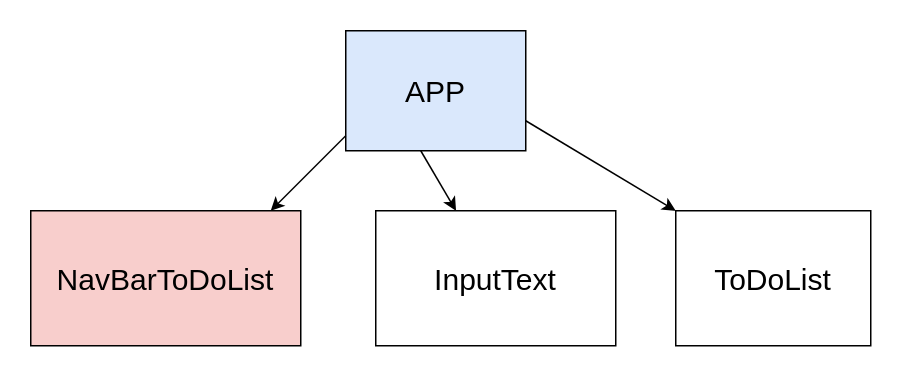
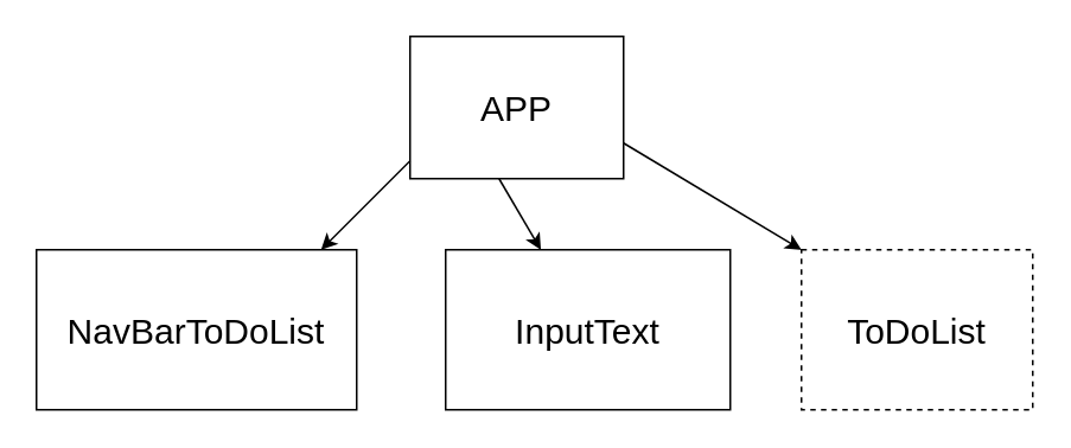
  <mxCell id="0" />
  <mxCell id="1" parent="0" />
- <mxCell id="2" value="&lt;font style=&quot;font-size: 20px;&quot;&gt;NavBarToDoList&lt;/font&gt;" style="rounded=0;whiteSpace=wrap;html=1;fillColor=#f8cecc;" vertex="1" parent="1"><mxGeometry x="20" y="140" width="180" height="90" as="geometry" /></mxCell>
+ <mxCell id="2" value="&lt;font style=&quot;font-size: 20px;&quot;&gt;NavBarToDoList&lt;/font&gt;" style="rounded=0;whiteSpace=wrap;html=1;" vertex="1" parent="1"><mxGeometry x="20" y="140" width="180" height="90" as="geometry" /></mxCell>
  <mxCell id="3" value="&lt;font style=&quot;font-size: 20px;&quot;&gt;InputText&lt;/font&gt;" style="rounded=0;whiteSpace=wrap;html=1;" vertex="1" parent="1"><mxGeometry x="250" y="140" width="160" height="90" as="geometry" /></mxCell>
- <mxCell id="4" value="&lt;font style=&quot;font-size: 20px;&quot;&gt;ToDoList&lt;/font&gt;" style="rounded=0;whiteSpace=wrap;html=1;" vertex="1" parent="1"><mxGeometry x="450" y="140" width="130" height="90" as="geometry" /></mxCell>
- <mxCell id="5" value="APP" style="rounded=0;whiteSpace=wrap;html=1;fontSize=20;fillColor=#dae8fc;" vertex="1" parent="1"><mxGeometry x="230" y="20" width="120" height="80" as="geometry" /></mxCell>
+ <mxCell id="4" value="&lt;font style=&quot;font-size: 20px;&quot;&gt;ToDoList&lt;/font&gt;" style="rounded=0;whiteSpace=wrap;html=1;dashed=1;" vertex="1" parent="1"><mxGeometry x="450" y="140" width="130" height="90" as="geometry" /></mxCell>
+ <mxCell id="5" value="APP" style="rounded=0;whiteSpace=wrap;html=1;fontSize=20;" vertex="1" parent="1"><mxGeometry x="230" y="20" width="120" height="80" as="geometry" /></mxCell>
  <mxCell id="6" value="" style="endArrow=classic;html=1;fontSize=20;" edge="1" parent="1"><mxGeometry width="50" height="50" relative="1" as="geometry"><mxPoint x="230" y="90" as="sourcePoint" /><mxPoint x="180" y="140" as="targetPoint" /></mxGeometry></mxCell>
  <mxCell id="7" value="" style="endArrow=classic;html=1;fontSize=20;" edge="1" parent="1" target="3"><mxGeometry width="50" height="50" relative="1" as="geometry"><mxPoint x="280" y="100" as="sourcePoint" /><mxPoint x="230" y="150" as="targetPoint" /></mxGeometry></mxCell>
  <mxCell id="8" value="" style="endArrow=classic;html=1;fontSize=20;entryX=0;entryY=0;entryDx=0;entryDy=0;" edge="1" parent="1" target="4"><mxGeometry width="50" height="50" relative="1" as="geometry"><mxPoint x="350" y="80" as="sourcePoint" /><mxPoint x="300" y="130" as="targetPoint" /></mxGeometry></mxCell>
